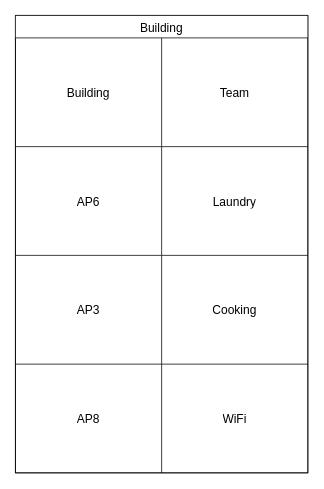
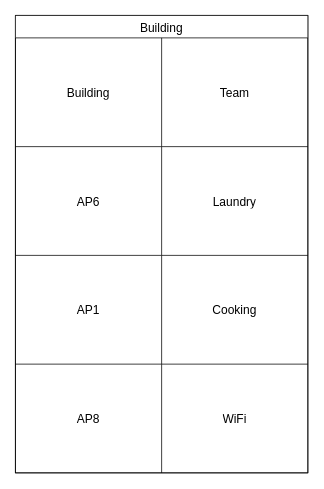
  <mxCell id="0" />
  <mxCell id="1" parent="0" />
  <mxCell id="2" value="" style="group" vertex="1" connectable="0" parent="1"><mxGeometry x="20" y="20" width="390" height="610" as="geometry" /></mxCell>
  <mxCell id="3" value="" style="rounded=0;whiteSpace=wrap;html=1;" vertex="1" parent="2"><mxGeometry width="390" height="610" as="geometry" /></mxCell>
  <mxCell id="4" value="Building" style="shape=table;startSize=30;container=1;collapsible=0;childLayout=tableLayout;strokeColor=default;fontSize=16;" vertex="1" parent="2"><mxGeometry width="390" height="610" as="geometry" /></mxCell>
  <mxCell id="5" style="shape=tableRow;horizontal=0;startSize=0;swimlaneHead=0;swimlaneBody=0;strokeColor=inherit;top=0;left=0;bottom=0;right=0;collapsible=0;dropTarget=0;fillColor=none;points=[[0,0.5],[1,0.5]];portConstraint=eastwest;fontSize=16;" vertex="1" parent="4"><mxGeometry y="30" width="390" height="145" as="geometry" /></mxCell>
  <mxCell id="6" value="Building" style="shape=partialRectangle;html=1;whiteSpace=wrap;connectable=0;strokeColor=inherit;overflow=hidden;fillColor=none;top=0;left=0;bottom=0;right=0;pointerEvents=1;fontSize=16;" vertex="1" parent="5"><mxGeometry width="195" height="145" as="geometry"><mxRectangle width="195" height="145" as="alternateBounds" /></mxGeometry></mxCell>
  <mxCell id="7" value="Team" style="shape=partialRectangle;html=1;whiteSpace=wrap;connectable=0;strokeColor=inherit;overflow=hidden;fillColor=none;top=0;left=0;bottom=0;right=0;pointerEvents=1;fontSize=16;" vertex="1" parent="5"><mxGeometry x="195" width="195" height="145" as="geometry"><mxRectangle width="195" height="145" as="alternateBounds" /></mxGeometry></mxCell>
  <mxCell id="8" value="" style="shape=tableRow;horizontal=0;startSize=0;swimlaneHead=0;swimlaneBody=0;strokeColor=inherit;top=0;left=0;bottom=0;right=0;collapsible=0;dropTarget=0;fillColor=none;points=[[0,0.5],[1,0.5]];portConstraint=eastwest;fontSize=16;" vertex="1" parent="4"><mxGeometry y="175" width="390" height="145" as="geometry" /></mxCell>
  <mxCell id="9" value="AP6" style="shape=partialRectangle;html=1;whiteSpace=wrap;connectable=0;strokeColor=inherit;overflow=hidden;fillColor=none;top=0;left=0;bottom=0;right=0;pointerEvents=1;fontSize=16;" vertex="1" parent="8"><mxGeometry width="195" height="145" as="geometry"><mxRectangle width="195" height="145" as="alternateBounds" /></mxGeometry></mxCell>
  <mxCell id="10" value="Laundry" style="shape=partialRectangle;html=1;whiteSpace=wrap;connectable=0;strokeColor=inherit;overflow=hidden;fillColor=none;top=0;left=0;bottom=0;right=0;pointerEvents=1;fontSize=16;" vertex="1" parent="8"><mxGeometry x="195" width="195" height="145" as="geometry"><mxRectangle width="195" height="145" as="alternateBounds" /></mxGeometry></mxCell>
  <mxCell id="11" value="" style="shape=tableRow;horizontal=0;startSize=0;swimlaneHead=0;swimlaneBody=0;strokeColor=inherit;top=0;left=0;bottom=0;right=0;collapsible=0;dropTarget=0;fillColor=none;points=[[0,0.5],[1,0.5]];portConstraint=eastwest;fontSize=16;" vertex="1" parent="4"><mxGeometry y="320" width="390" height="145" as="geometry" /></mxCell>
- <mxCell id="12" value="AP3" style="shape=partialRectangle;html=1;whiteSpace=wrap;connectable=0;strokeColor=inherit;overflow=hidden;fillColor=none;top=0;left=0;bottom=0;right=0;pointerEvents=1;fontSize=16;" vertex="1" parent="11"><mxGeometry width="195" height="145" as="geometry"><mxRectangle width="195" height="145" as="alternateBounds" /></mxGeometry></mxCell>
+ <mxCell id="12" value="AP1" style="shape=partialRectangle;html=1;whiteSpace=wrap;connectable=0;strokeColor=inherit;overflow=hidden;fillColor=none;top=0;left=0;bottom=0;right=0;pointerEvents=1;fontSize=16;" vertex="1" parent="11"><mxGeometry width="195" height="145" as="geometry"><mxRectangle width="195" height="145" as="alternateBounds" /></mxGeometry></mxCell>
  <mxCell id="13" value="Cooking" style="shape=partialRectangle;html=1;whiteSpace=wrap;connectable=0;strokeColor=inherit;overflow=hidden;fillColor=none;top=0;left=0;bottom=0;right=0;pointerEvents=1;fontSize=16;" vertex="1" parent="11"><mxGeometry x="195" width="195" height="145" as="geometry"><mxRectangle width="195" height="145" as="alternateBounds" /></mxGeometry></mxCell>
  <mxCell id="14" value="" style="shape=tableRow;horizontal=0;startSize=0;swimlaneHead=0;swimlaneBody=0;strokeColor=inherit;top=0;left=0;bottom=0;right=0;collapsible=0;dropTarget=0;fillColor=none;points=[[0,0.5],[1,0.5]];portConstraint=eastwest;fontSize=16;" vertex="1" parent="4"><mxGeometry y="465" width="390" height="145" as="geometry" /></mxCell>
  <mxCell id="15" value="AP8" style="shape=partialRectangle;html=1;whiteSpace=wrap;connectable=0;strokeColor=inherit;overflow=hidden;fillColor=none;top=0;left=0;bottom=0;right=0;pointerEvents=1;fontSize=16;" vertex="1" parent="14"><mxGeometry width="195" height="145" as="geometry"><mxRectangle width="195" height="145" as="alternateBounds" /></mxGeometry></mxCell>
  <mxCell id="16" value="WiFi" style="shape=partialRectangle;html=1;whiteSpace=wrap;connectable=0;strokeColor=inherit;overflow=hidden;fillColor=none;top=0;left=0;bottom=0;right=0;pointerEvents=1;fontSize=16;" vertex="1" parent="14"><mxGeometry x="195" width="195" height="145" as="geometry"><mxRectangle width="195" height="145" as="alternateBounds" /></mxGeometry></mxCell>
